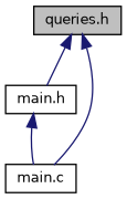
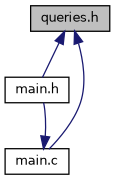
  digraph {
    node [color=black fillcolor=white fontname=Helvetica fontsize=10 shape=record style=filled]
    edge [color=midnightblue dir=back fontname=Helvetica fontsize=10 labelfontname=Helvetica labelfontsize=10 style=solid]
    n1 [fillcolor=grey75 fontcolor=black height=0.2 label="queries.h" width=0.4]
    n2 [height=0.2 label="main.h" width=0.4]
    n3 [height=0.2 label="main.c" width=0.4]
    n1 -> n2
    n1 -> n3
-   n2 -> n3
+   n3 -> n2
  }
